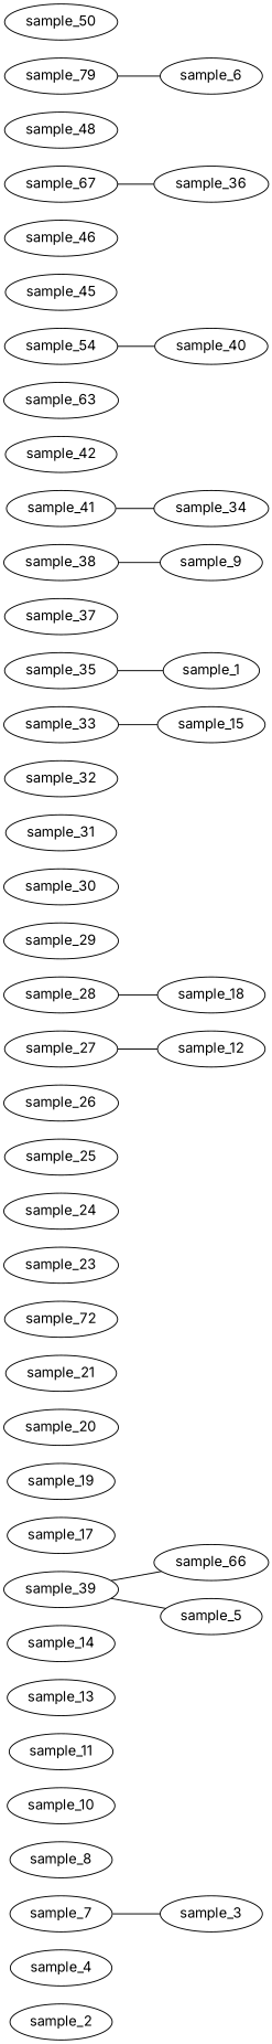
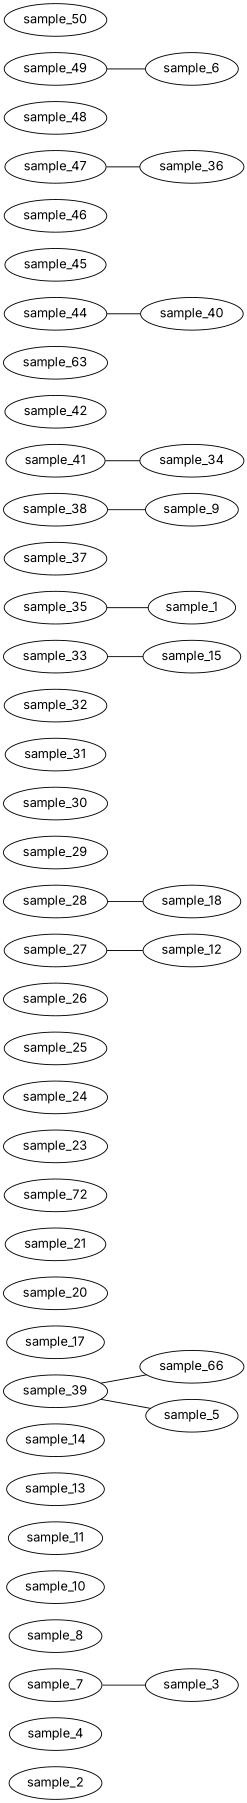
  graph {
    fontname=Inter
    loops=0
    p=0.01
    rankdir=LR
    type=gnp
    node [fontname=Inter]
    edge [fontname=Inter]
    sample_2
    sample_4
    sample_7
    sample_3
    sample_8
    sample_10
    sample_11
    sample_13
    sample_14
    n10 [label=sample_66]
    sample_17
-   sample_19
    sample_20
    sample_21
    n15 [label=sample_72]
    sample_23
    sample_24
    sample_25
    sample_26
    sample_27
    sample_12
    sample_28
    sample_18
    sample_29
    sample_30
    sample_31
    sample_32
    sample_33
    sample_15
    sample_35
    sample_1
    sample_37
    sample_38
    sample_9
    sample_39
    sample_5
    sample_41
    sample_34
    sample_42
    n40 [label=sample_63]
-   sample_44 [label=sample_54]
+   sample_44
    sample_40
    sample_45
    sample_46
-   sample_47 [label=sample_67]
+   sample_47
    sample_36
    sample_48
-   sample_49 [label=sample_79]
+   sample_49
    sample_6
    sample_50
    sample_7 -- sample_3
    sample_27 -- sample_12
    sample_28 -- sample_18
    sample_33 -- sample_15
    sample_35 -- sample_1
    sample_38 -- sample_9
    sample_39 -- n10
    sample_39 -- sample_5
    sample_41 -- sample_34
    sample_44 -- sample_40
    sample_47 -- sample_36
    sample_49 -- sample_6
  }
